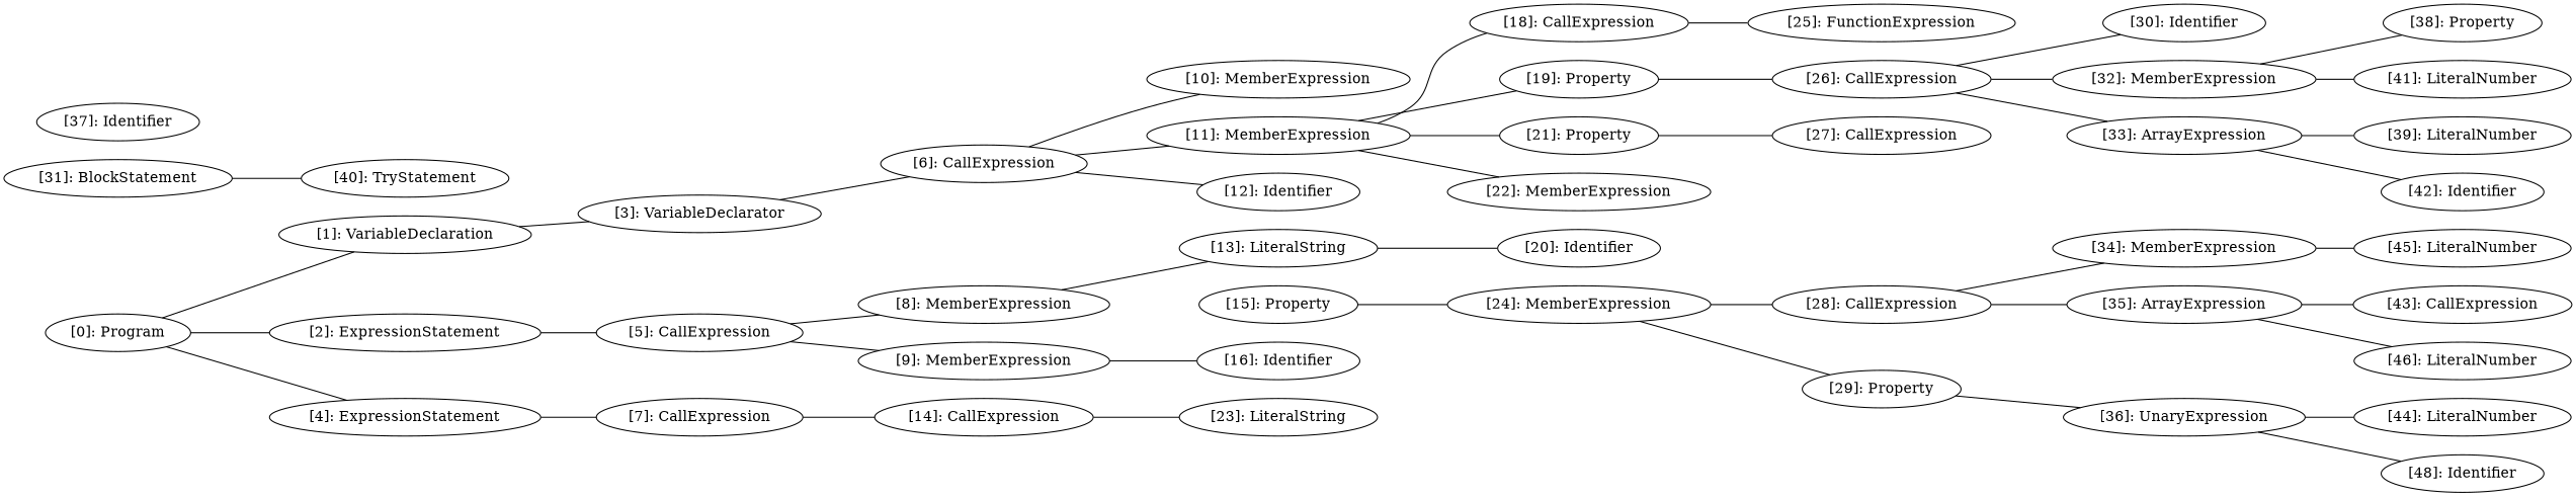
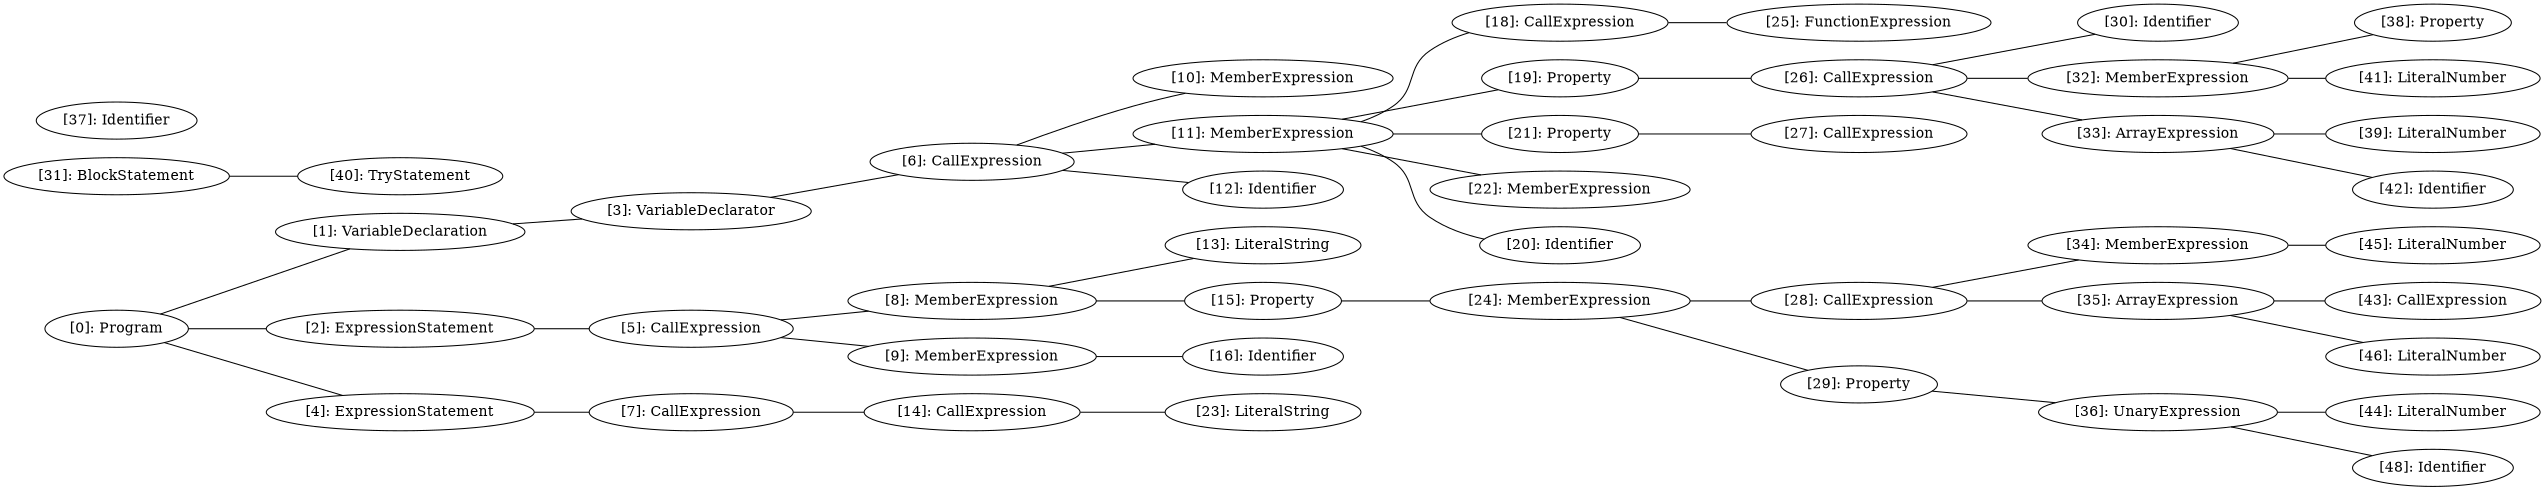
  graph {
    rankdir=LR
    n1 [label="[0]: Program"]
    n2 [label="[1]: VariableDeclaration"]
    n3 [label="[2]: ExpressionStatement"]
    n4 [label="[4]: ExpressionStatement"]
    n5 [label="[3]: VariableDeclarator"]
    n6 [label="[5]: CallExpression"]
    n7 [label="[7]: CallExpression"]
    n8 [label="[6]: CallExpression"]
    n9 [label="[8]: MemberExpression"]
    n10 [label="[9]: MemberExpression"]
    n11 [label="[10]: MemberExpression"]
    n12 [label="[11]: MemberExpression"]
    n13 [label="[12]: Identifier"]
    n14 [label="[14]: CallExpression"]
    n15 [label="[13]: LiteralString"]
    n16 [label="[15]: Property"]
    n17 [label="[16]: Identifier"]
    n18 [label="[18]: CallExpression"]
    n19 [label="[19]: Property"]
    n20 [label="[20]: Identifier"]
    n21 [label="[21]: Property"]
    n22 [label="[22]: MemberExpression"]
    n23 [label="[23]: LiteralString"]
    n24 [label="[24]: MemberExpression"]
    n25 [label="[25]: FunctionExpression"]
    n26 [label="[26]: CallExpression"]
    n27 [label="[27]: CallExpression"]
    n28 [label="[28]: CallExpression"]
    n29 [label="[29]: Property"]
    n30 [label="[30]: Identifier"]
    n31 [label="[32]: MemberExpression"]
    n32 [label="[33]: ArrayExpression"]
    n33 [label="[34]: MemberExpression"]
    n34 [label="[35]: ArrayExpression"]
    n35 [label="[36]: UnaryExpression"]
    n36 [label="[31]: BlockStatement"]
    n37 [label="[40]: TryStatement"]
    n38 [label="[38]: Property"]
    n39 [label="[41]: LiteralNumber"]
    n40 [label="[39]: LiteralNumber"]
    n41 [label="[42]: Identifier"]
    n42 [label="[45]: LiteralNumber"]
    n43 [label="[43]: CallExpression"]
    n44 [label="[46]: LiteralNumber"]
    n45 [label="[44]: LiteralNumber"]
    n46 [label="[48]: Identifier"]
    n47 [label="[37]: Identifier"]
    n1 -- n2
    n1 -- n3
    n1 -- n4
    n2 -- n5
    n3 -- n6
    n4 -- n7
    n5 -- n8
    n6 -- n9
    n6 -- n10
    n7 -- n14
    n8 -- n11
    n8 -- n12
    n8 -- n13
    n9 -- n15
+   n9 -- n16
    n10 -- n17
    n12 -- n18
    n12 -- n19
-   n15 -- n20
+   n12 -- n20
    n12 -- n21
    n12 -- n22
    n14 -- n23
    n16 -- n24
    n18 -- n25
    n19 -- n26
    n21 -- n27
    n24 -- n28
    n24 -- n29
    n26 -- n30
    n26 -- n31
    n26 -- n32
    n28 -- n33
    n28 -- n34
    n29 -- n35
    n31 -- n38
    n31 -- n39
    n32 -- n40
    n32 -- n41
    n33 -- n42
    n34 -- n43
    n34 -- n44
    n35 -- n45
    n35 -- n46
    n36 -- n37
  }
